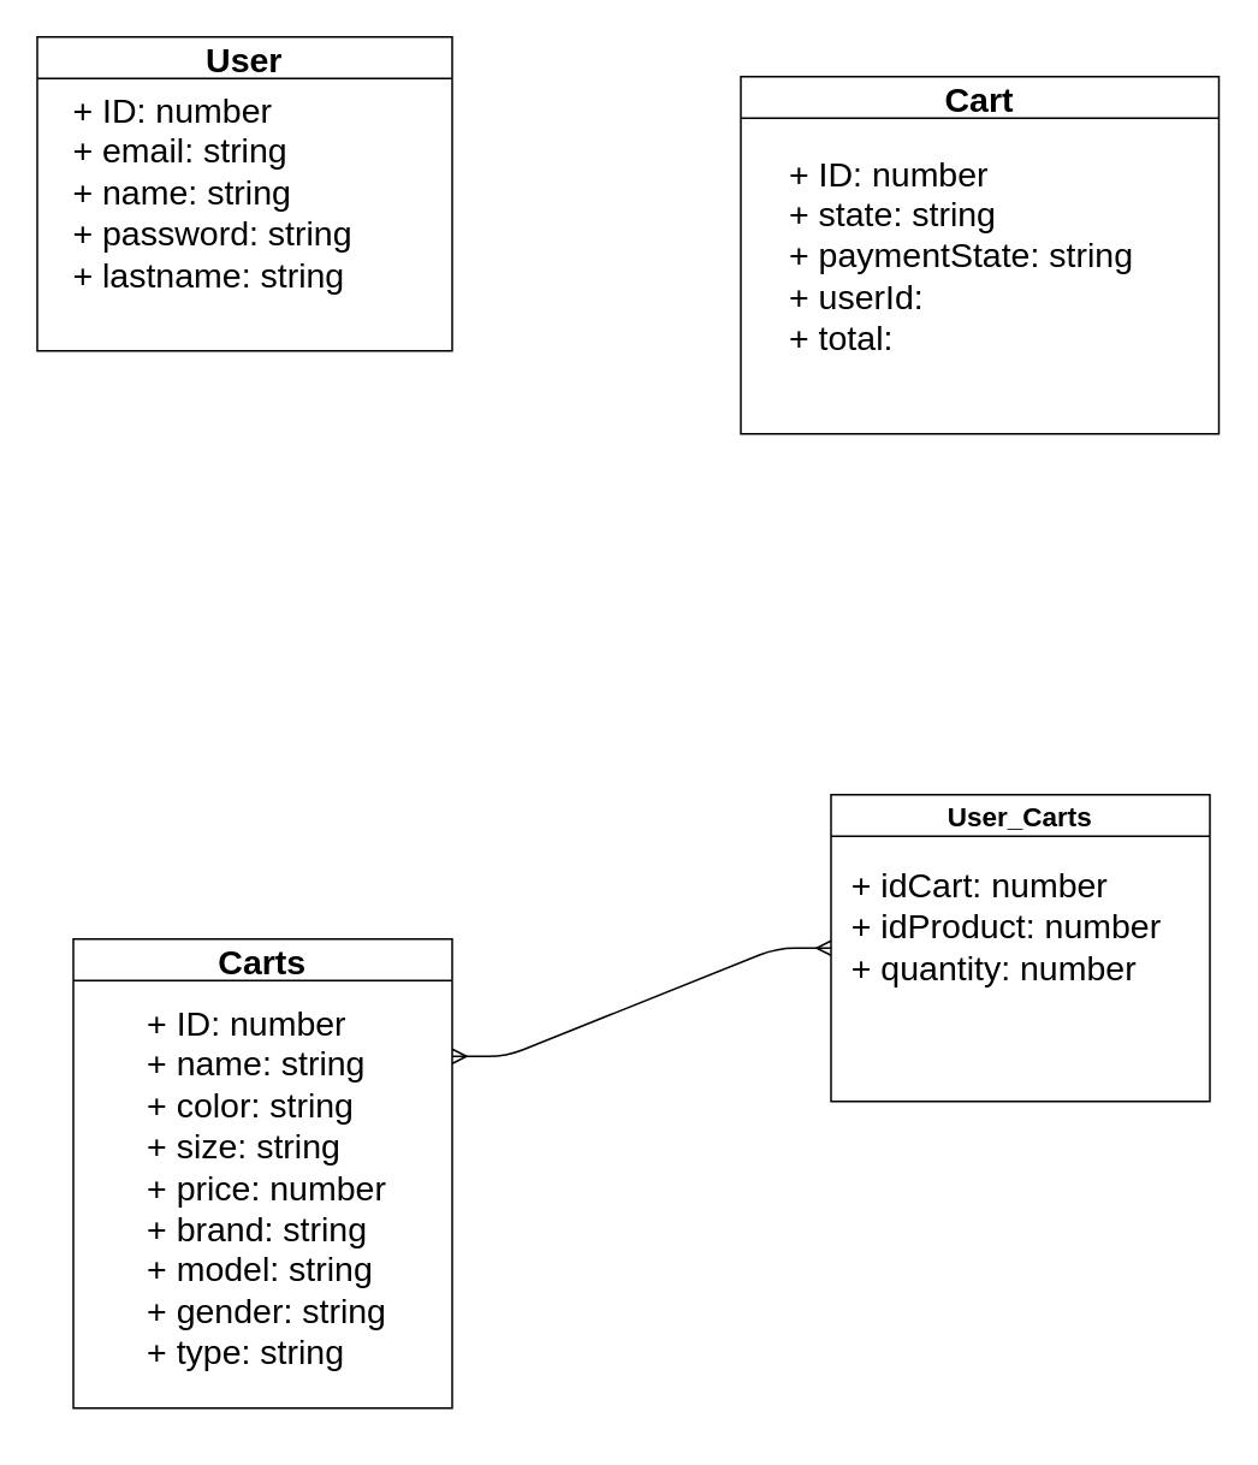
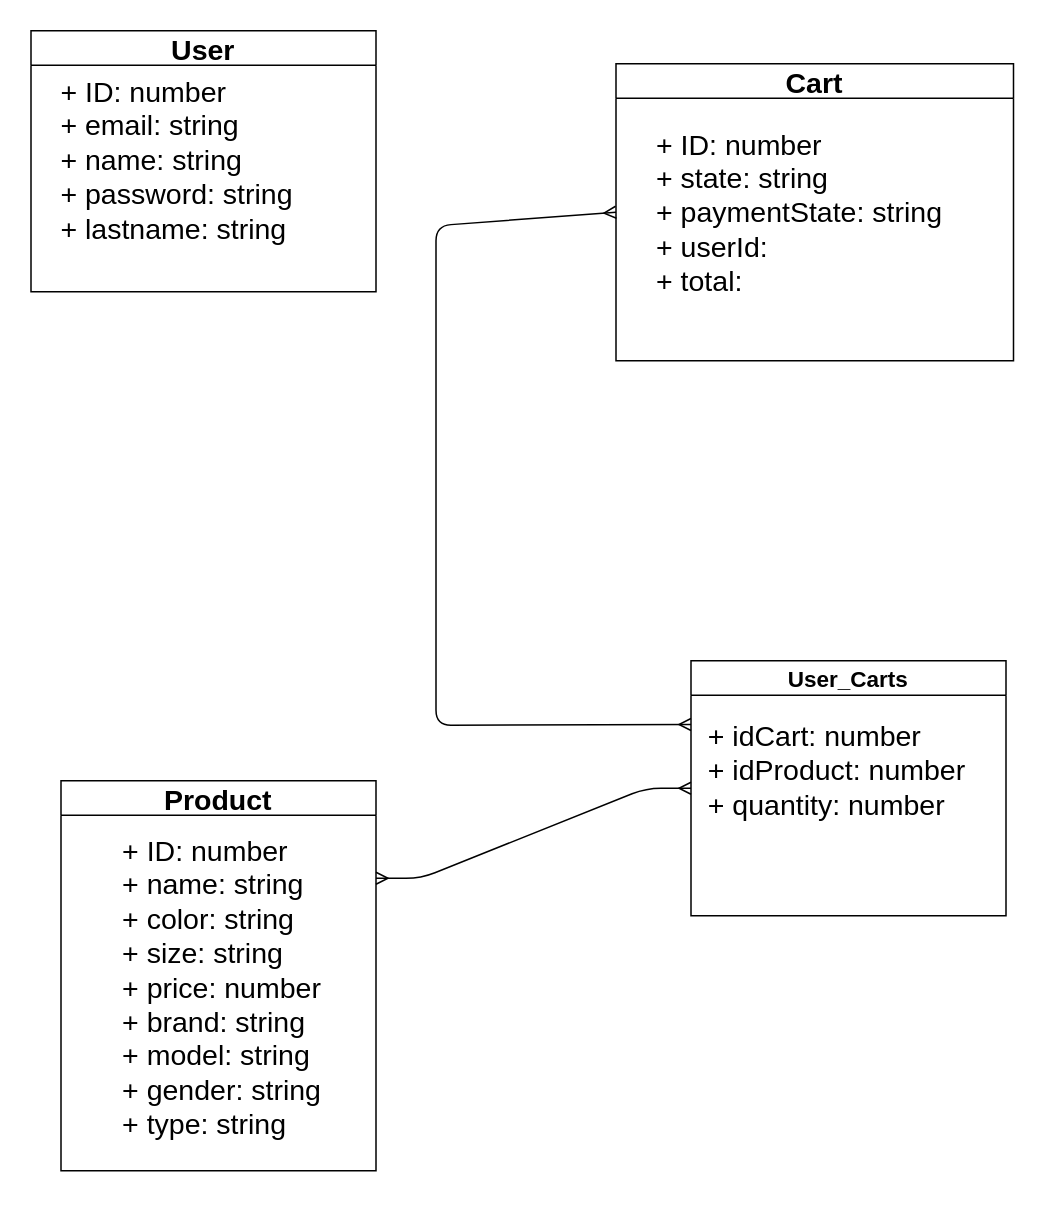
  <mxCell id="0" />
  <mxCell id="1" parent="0" />
  <mxCell id="2" value="User" style="swimlane;fontSize=19;" parent="1" vertex="1"><mxGeometry x="20" y="20" width="230" height="174" as="geometry" /></mxCell>
  <mxCell id="3" value="&lt;p style=&quot;text-align: left; margin: 0px 0px 0px 4px; font-size: 19px;&quot;&gt;+ ID: number&lt;br style=&quot;font-size: 19px;&quot;&gt;+ email: string&lt;/p&gt;&lt;p style=&quot;text-align: left; margin: 0px 0px 0px 4px; font-size: 19px;&quot;&gt;+ name: string&lt;br style=&quot;font-size: 19px;&quot;&gt;&lt;/p&gt;&lt;p style=&quot;text-align: left; margin: 0px 0px 0px 4px; font-size: 19px;&quot;&gt;+ password: string&lt;br style=&quot;font-size: 19px;&quot;&gt;&lt;/p&gt;&lt;p style=&quot;text-align: left; margin: 0px 0px 0px 4px; font-size: 19px;&quot;&gt;+ lastname: string&lt;/p&gt;" style="text;html=1;align=center;verticalAlign=middle;resizable=0;points=[];autosize=1;strokeColor=none;fillColor=none;fontSize=19;" parent="2" vertex="1"><mxGeometry x="10" y="27" width="170" height="120" as="geometry" /></mxCell>
+ <mxCell id="4" style="edgeStyle=none;html=1;fontSize=19;endArrow=ERmany;endFill=0;exitX=0;exitY=0.5;exitDx=0;exitDy=0;entryX=0;entryY=0.25;entryDx=0;entryDy=0;startArrow=ERmany;startFill=0;" parent="1" source="5" target="9" edge="1"><mxGeometry relative="1" as="geometry"><mxPoint x="360" y="280" as="sourcePoint" /><mxPoint x="710" y="580" as="targetPoint" /><Array as="points"><mxPoint x="290" y="150" /><mxPoint x="290" y="483" /></Array></mxGeometry></mxCell>
  <mxCell id="5" value="Cart" style="swimlane;fontSize=19;" parent="1" vertex="1"><mxGeometry x="410" y="42" width="265" height="198" as="geometry" /></mxCell>
  <mxCell id="6" value="&lt;p style=&quot;text-align: left; margin: 0px 0px 0px 4px; font-size: 19px;&quot;&gt;+ ID: number&lt;br style=&quot;font-size: 19px;&quot;&gt;+ state: string&lt;/p&gt;&lt;p style=&quot;text-align: left; margin: 0px 0px 0px 4px; font-size: 19px;&quot;&gt;+ paymentState: string&lt;br style=&quot;font-size: 19px;&quot;&gt;&lt;/p&gt;&lt;p style=&quot;text-align: left; margin: 0px 0px 0px 4px; font-size: 19px;&quot;&gt;+ userId:&lt;br style=&quot;font-size: 19px;&quot;&gt;&lt;/p&gt;&lt;p style=&quot;text-align: left; margin: 0px 0px 0px 4px; font-size: 19px;&quot;&gt;+ total:&lt;/p&gt;" style="text;html=1;align=center;verticalAlign=middle;resizable=0;points=[];autosize=1;strokeColor=none;fillColor=none;fontSize=19;" parent="5" vertex="1"><mxGeometry x="15" y="40" width="210" height="120" as="geometry" /></mxCell>
- <mxCell id="7" value="Carts" style="swimlane;fontSize=19;" parent="1" vertex="1"><mxGeometry x="40" y="520" width="210" height="260" as="geometry" /></mxCell>
+ <mxCell id="7" value="Product" style="swimlane;fontSize=19;" parent="1" vertex="1"><mxGeometry x="40" y="520" width="210" height="260" as="geometry" /></mxCell>
  <mxCell id="8" value="&lt;p style=&quot;text-align: left; margin: 0px 0px 0px 4px; font-size: 19px;&quot;&gt;+ ID: number&lt;/p&gt;&lt;p style=&quot;text-align: left; margin: 0px 0px 0px 4px; font-size: 19px;&quot;&gt;+ name: string&lt;br style=&quot;font-size: 19px;&quot;&gt;+ color: string&lt;/p&gt;&lt;p style=&quot;text-align: left; margin: 0px 0px 0px 4px; font-size: 19px;&quot;&gt;+ size: string&lt;br style=&quot;font-size: 19px;&quot;&gt;&lt;/p&gt;&lt;p style=&quot;text-align: left; margin: 0px 0px 0px 4px; font-size: 19px;&quot;&gt;+ price: number&lt;/p&gt;&lt;p style=&quot;text-align: left; margin: 0px 0px 0px 4px; font-size: 19px;&quot;&gt;+ brand: string&lt;br style=&quot;font-size: 19px;&quot;&gt;&lt;/p&gt;&lt;p style=&quot;text-align: left; margin: 0px 0px 0px 4px; font-size: 19px;&quot;&gt;+ model: string&lt;br style=&quot;font-size: 19px;&quot;&gt;&lt;/p&gt;&lt;p style=&quot;text-align: left; margin: 0px 0px 0px 4px; font-size: 19px;&quot;&gt;+ gender: string&lt;/p&gt;&lt;p style=&quot;text-align: left; margin: 0px 0px 0px 4px; font-size: 19px;&quot;&gt;+ type: string&lt;/p&gt;&lt;div style=&quot;font-size: 19px;&quot;&gt;&lt;br style=&quot;font-size: 19px;&quot;&gt;&lt;/div&gt;" style="text;html=1;align=center;verticalAlign=middle;resizable=0;points=[];autosize=1;strokeColor=none;fillColor=none;fontSize=19;" parent="7" vertex="1"><mxGeometry x="30" y="30" width="150" height="240" as="geometry" /></mxCell>
  <mxCell id="9" value="User_Carts" style="swimlane;fontSize=15;" parent="1" vertex="1"><mxGeometry x="460" y="440" width="210" height="170" as="geometry" /></mxCell>
  <mxCell id="10" value="&lt;p style=&quot;text-align: left ; margin: 0px 0px 0px 4px ; font-size: 19px&quot;&gt;&lt;font style=&quot;font-size: 19px&quot;&gt;+ idCart: number&lt;/font&gt;&lt;/p&gt;&lt;p style=&quot;text-align: left ; margin: 0px 0px 0px 4px ; font-size: 19px&quot;&gt;&lt;font style=&quot;font-size: 19px&quot;&gt;+ idProduct: number&lt;br&gt;&lt;/font&gt;&lt;/p&gt;&lt;p style=&quot;text-align: left ; margin: 0px 0px 0px 4px ; font-size: 19px&quot;&gt;&lt;font style=&quot;font-size: 19px&quot;&gt;+ quantity: number&lt;br&gt;&lt;/font&gt;&lt;/p&gt;&lt;div style=&quot;font-size: 19px&quot;&gt;&lt;br&gt;&lt;/div&gt;" style="text;html=1;align=center;verticalAlign=middle;resizable=0;points=[];autosize=1;strokeColor=none;fillColor=none;" parent="9" vertex="1"><mxGeometry y="55" width="190" height="60" as="geometry" /></mxCell>
  <mxCell id="11" value="" style="edgeStyle=entityRelationEdgeStyle;fontSize=19;html=1;endArrow=ERmany;startArrow=ERmany;entryX=0;entryY=0.5;entryDx=0;entryDy=0;exitX=1;exitY=0.25;exitDx=0;exitDy=0;" parent="1" source="7" target="9" edge="1"><mxGeometry width="100" height="100" relative="1" as="geometry"><mxPoint x="270" y="469" as="sourcePoint" /><mxPoint x="350" y="223" as="targetPoint" /></mxGeometry></mxCell>
